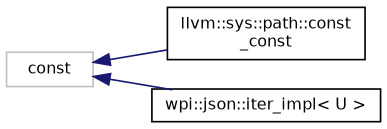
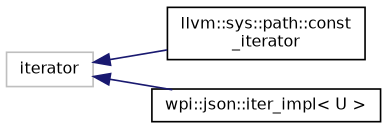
  digraph {
    rankdir=LR
    node [color=black fillcolor=white fontname=Helvetica fontsize=10 shape=record style=filled]
    edge [color=midnightblue dir=back fontname=Helvetica fontsize=10 labelfontname=Helvetica labelfontsize=10 style=solid]
-   n1 [color=grey75 height=0.2 label=const width=0.4]
-   n2 [height=0.2 label="llvm::sys::path::const\l_const" width=0.4]
+   n1 [color=grey75 height=0.2 label=iterator width=0.4]
+   n2 [height=0.2 label="llvm::sys::path::const\l_iterator" width=0.4]
    n3 [height=0.2 label="wpi::json::iter_impl\< U \>" width=0.4]
    n1 -> n2
    n1 -> n3
  }
